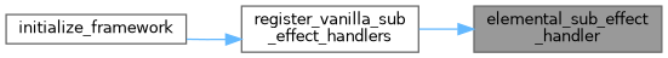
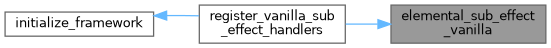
  digraph {
    rankdir=RL
    node [color=grey40 fillcolor=white fontname=Helvetica fontsize=10 shape=box style=filled]
    edge [color=steelblue1 dir=back fontname=Helvetica fontsize=10 labelfontname=Helvetica labelfontsize=10 style=solid]
-   n1 [color=gray40 fillcolor=grey60 fontcolor=black height=0.2 label="elemental_sub_effect\l_handler" width=0.4]
+   n1 [color=gray40 fillcolor=grey60 fontcolor=black height=0.2 label="elemental_sub_effect\l_vanilla" width=0.4]
    n2 [height=0.2 label="register_vanilla_sub\l_effect_handlers" width=0.4]
    n3 [height=0.2 label=initialize_framework width=0.4]
    n1 -> n2
-   n2 -> n3
+   n3 -> n2
  }
